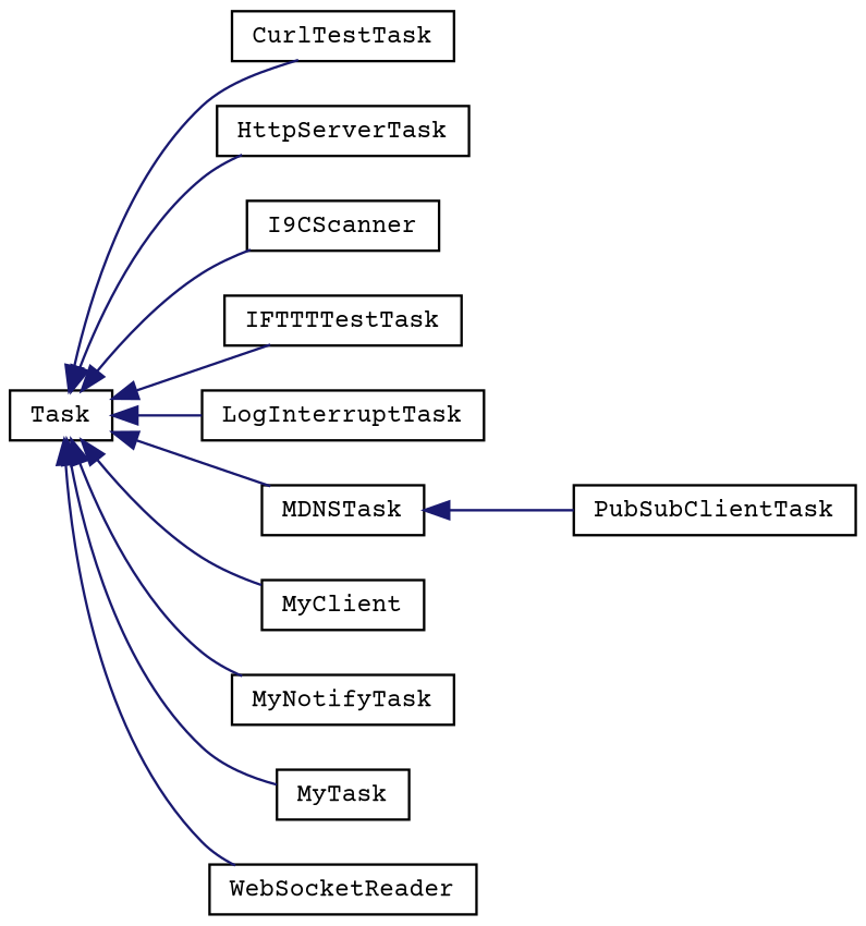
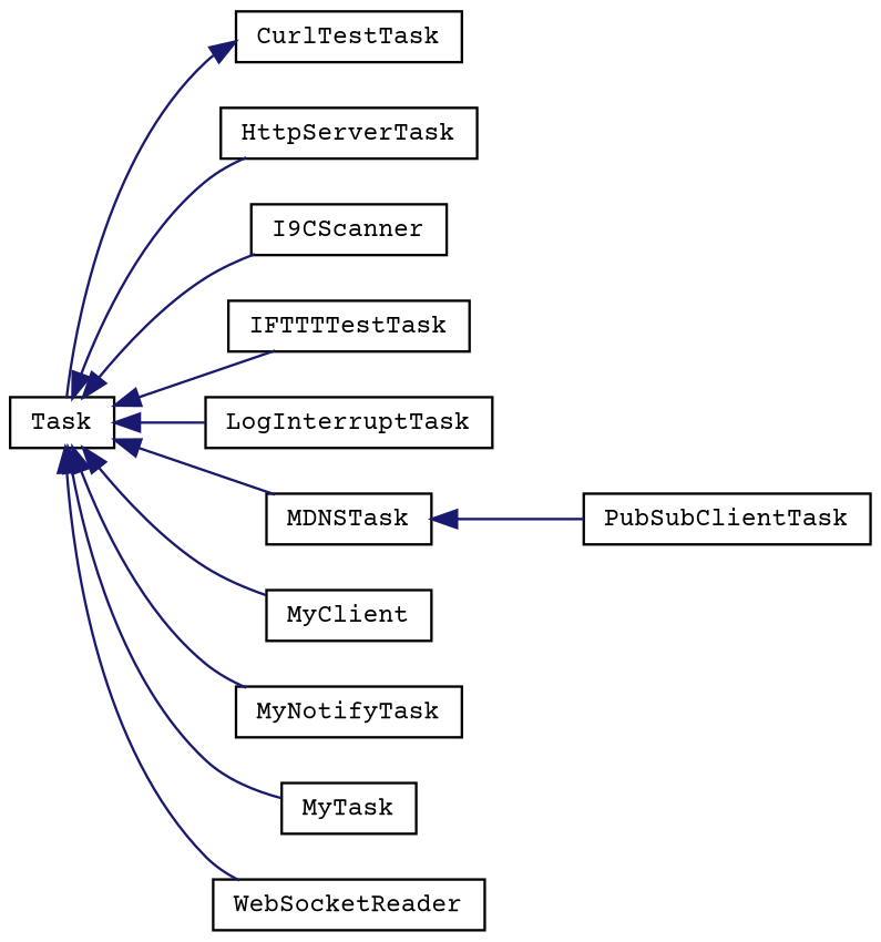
  digraph {
    fontname="Courier Prime"
    rankdir=LR
    node [color=black fillcolor=white fontname="Courier Prime" fontsize=10 shape=record style=filled]
    edge [color=midnightblue dir=back fontname="Courier Prime" fontsize=10 labelfontname=Helvetica labelfontsize=10 style=solid]
    n1 [height=0.2 label=Task width=0.4]
    n2 [height=0.2 label=CurlTestTask width=0.4]
    n3 [height=0.2 label=HttpServerTask width=0.4]
    n4 [height=0.2 label=I9CScanner width=0.4]
    n5 [height=0.2 label=IFTTTTestTask width=0.4]
    n6 [height=0.2 label=LogInterruptTask width=0.4]
    n7 [height=0.2 label=MDNSTask width=0.4]
    n8 [height=0.2 label=MyClient width=0.4]
    n9 [height=0.2 label=MyNotifyTask width=0.4]
    n10 [height=0.2 label=MyTask width=0.4]
    n11 [height=0.2 label=WebSocketReader width=0.4]
    n12 [height=0.2 label=PubSubClientTask width=0.4]
-   n1 -> n2
+   n2 -> n1
    n1 -> n3
    n1 -> n4
    n1 -> n5
    n1 -> n6
    n1 -> n7
    n1 -> n8
    n1 -> n9
    n1 -> n10
    n1 -> n11
    n7 -> n12
  }
